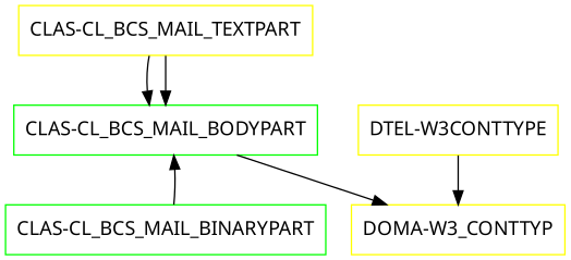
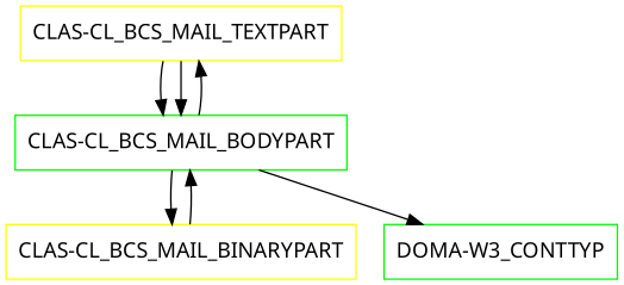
  digraph {
    fontname="Noto Sans"
    node [color=yellow fontname="Noto Sans" shape=box]
    edge [fontname="Noto Sans"]
    "CLAS-CL_BCS_MAIL_TEXTPART"
    "CLAS-CL_BCS_MAIL_BODYPART" [color=green]
-   "CLAS-CL_BCS_MAIL_BINARYPART" [color=green]
-   "DOMA-W3_CONTTYP"
-   "DTEL-W3CONTTYPE"
+   "CLAS-CL_BCS_MAIL_BINARYPART"
+   "DOMA-W3_CONTTYP" [color=green]
    "CLAS-CL_BCS_MAIL_TEXTPART" -> "CLAS-CL_BCS_MAIL_BODYPART"
    "CLAS-CL_BCS_MAIL_TEXTPART" -> "CLAS-CL_BCS_MAIL_BODYPART"
+   "CLAS-CL_BCS_MAIL_BODYPART" -> "CLAS-CL_BCS_MAIL_TEXTPART"
+   "CLAS-CL_BCS_MAIL_BODYPART" -> "CLAS-CL_BCS_MAIL_BINARYPART"
    "CLAS-CL_BCS_MAIL_BODYPART" -> "DOMA-W3_CONTTYP"
    "CLAS-CL_BCS_MAIL_BINARYPART" -> "CLAS-CL_BCS_MAIL_BODYPART"
-   "DTEL-W3CONTTYPE" -> "DOMA-W3_CONTTYP"
  }
